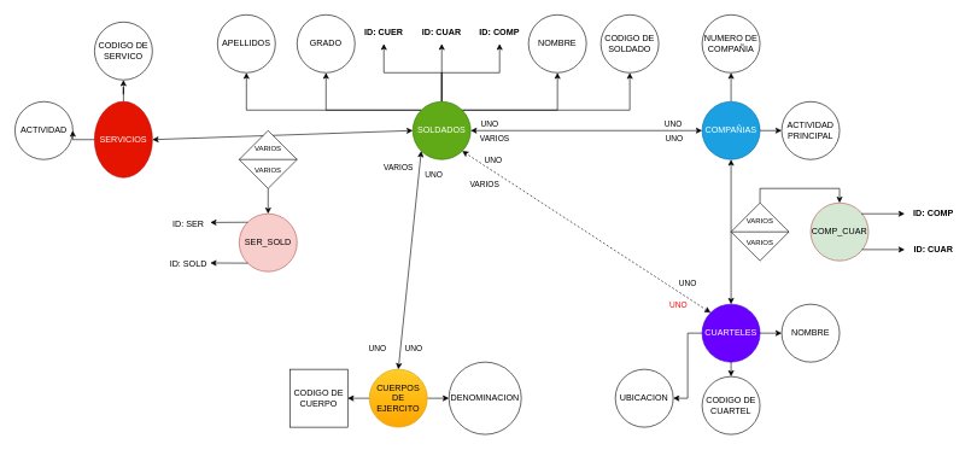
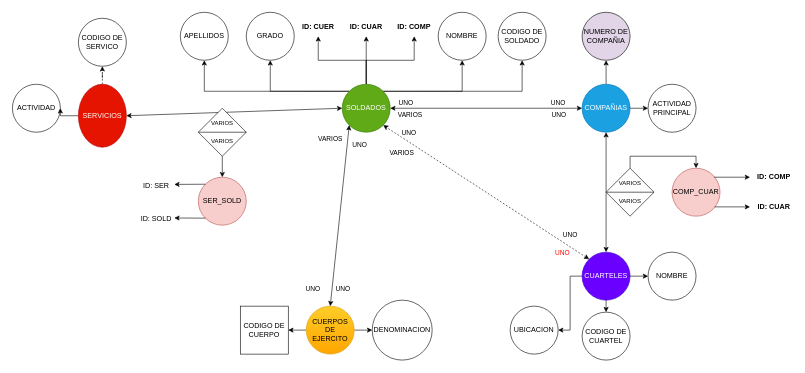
  <mxCell id="0" />
  <mxCell id="1" parent="0" />
  <mxCell id="2" style="edgeStyle=orthogonalEdgeStyle;rounded=0;orthogonalLoop=1;jettySize=auto;html=1;exitX=1;exitY=0;exitDx=0;exitDy=0;entryX=0.5;entryY=1;entryDx=0;entryDy=0;" edge="1" parent="1" source="9" target="10"><mxGeometry relative="1" as="geometry"><mxPoint x="740" y="120" as="targetPoint" /></mxGeometry></mxCell>
  <mxCell id="3" style="edgeStyle=orthogonalEdgeStyle;rounded=0;orthogonalLoop=1;jettySize=auto;html=1;exitX=1;exitY=0;exitDx=0;exitDy=0;entryX=0.5;entryY=1;entryDx=0;entryDy=0;" edge="1" parent="1" source="9" target="11"><mxGeometry relative="1" as="geometry" /></mxCell>
  <mxCell id="4" style="edgeStyle=orthogonalEdgeStyle;rounded=0;orthogonalLoop=1;jettySize=auto;html=1;exitX=0;exitY=0;exitDx=0;exitDy=0;entryX=1;entryY=0.5;entryDx=0;entryDy=0;" edge="1" parent="1" source="9" target="13"><mxGeometry relative="1" as="geometry" /></mxCell>
  <mxCell id="5" value="" style="edgeStyle=orthogonalEdgeStyle;rounded=0;orthogonalLoop=1;jettySize=auto;html=1;" edge="1" parent="1" source="9" target="73"><mxGeometry relative="1" as="geometry" /></mxCell>
  <mxCell id="6" style="edgeStyle=orthogonalEdgeStyle;rounded=0;orthogonalLoop=1;jettySize=auto;html=1;exitX=0;exitY=0;exitDx=0;exitDy=0;entryX=0.5;entryY=1;entryDx=0;entryDy=0;" edge="1" parent="1" source="9" target="12"><mxGeometry relative="1" as="geometry" /></mxCell>
  <mxCell id="7" style="edgeStyle=orthogonalEdgeStyle;rounded=0;orthogonalLoop=1;jettySize=auto;html=1;exitX=0.5;exitY=0;exitDx=0;exitDy=0;entryX=0.5;entryY=1;entryDx=0;entryDy=0;" edge="1" parent="1" source="9" target="74"><mxGeometry relative="1" as="geometry" /></mxCell>
  <mxCell id="8" style="edgeStyle=orthogonalEdgeStyle;rounded=0;orthogonalLoop=1;jettySize=auto;html=1;exitX=0.5;exitY=0;exitDx=0;exitDy=0;entryX=0.5;entryY=1;entryDx=0;entryDy=0;" edge="1" parent="1" source="9" target="75"><mxGeometry relative="1" as="geometry" /></mxCell>
  <mxCell id="9" value="SOLDADOS" style="ellipse;whiteSpace=wrap;html=1;aspect=fixed;fillColor=#60a917;fontColor=#ffffff;strokeColor=#2D7600;" vertex="1" parent="1"><mxGeometry x="570" y="140" width="80" height="80" as="geometry" /></mxCell>
  <mxCell id="10" value="CODIGO DE SOLDADO" style="ellipse;whiteSpace=wrap;html=1;aspect=fixed;" vertex="1" parent="1"><mxGeometry x="830" y="20" width="80" height="80" as="geometry" /></mxCell>
  <mxCell id="11" value="NOMBRE" style="ellipse;whiteSpace=wrap;html=1;aspect=fixed;" vertex="1" parent="1"><mxGeometry x="730" y="20" width="80" height="80" as="geometry" /></mxCell>
  <mxCell id="12" value="GRADO" style="ellipse;whiteSpace=wrap;html=1;aspect=fixed;" vertex="1" parent="1"><mxGeometry x="410" y="20" width="80" height="80" as="geometry" /></mxCell>
  <mxCell id="13" value="APELLIDOS" style="ellipse;whiteSpace=wrap;html=1;aspect=fixed;direction=south;" vertex="1" parent="1"><mxGeometry x="300" y="20" width="80" height="80" as="geometry" /></mxCell>
  <mxCell id="14" style="edgeStyle=orthogonalEdgeStyle;rounded=0;orthogonalLoop=1;jettySize=auto;html=1;exitX=1;exitY=0.5;exitDx=0;exitDy=0;entryX=0;entryY=0.5;entryDx=0;entryDy=0;" edge="1" parent="1" source="17" target="18"><mxGeometry relative="1" as="geometry" /></mxCell>
  <mxCell id="15" style="edgeStyle=orthogonalEdgeStyle;rounded=0;orthogonalLoop=1;jettySize=auto;html=1;exitX=0;exitY=0.5;exitDx=0;exitDy=0;entryX=1;entryY=0.5;entryDx=0;entryDy=0;" edge="1" parent="1" source="17" target="19"><mxGeometry relative="1" as="geometry" /></mxCell>
  <mxCell id="16" style="edgeStyle=orthogonalEdgeStyle;rounded=0;orthogonalLoop=1;jettySize=auto;html=1;exitX=0.5;exitY=1;exitDx=0;exitDy=0;entryX=0.5;entryY=0;entryDx=0;entryDy=0;" edge="1" parent="1" source="17" target="20"><mxGeometry relative="1" as="geometry" /></mxCell>
  <mxCell id="17" value="CUARTELES" style="ellipse;whiteSpace=wrap;html=1;aspect=fixed;fillColor=#6a00ff;fontColor=#ffffff;strokeColor=#3700CC;" vertex="1" parent="1"><mxGeometry x="970" y="420" width="80" height="80" as="geometry" /></mxCell>
  <mxCell id="18" value="NOMBRE" style="ellipse;whiteSpace=wrap;html=1;aspect=fixed;" vertex="1" parent="1"><mxGeometry x="1080" y="420" width="80" height="80" as="geometry" /></mxCell>
  <mxCell id="19" value="UBICACION" style="ellipse;whiteSpace=wrap;html=1;aspect=fixed;" vertex="1" parent="1"><mxGeometry x="850" y="510" width="80" height="80" as="geometry" /></mxCell>
  <mxCell id="20" value="CODIGO DE CUARTEL" style="ellipse;whiteSpace=wrap;html=1;aspect=fixed;" vertex="1" parent="1"><mxGeometry x="970" y="520" width="80" height="80" as="geometry" /></mxCell>
  <mxCell id="21" style="edgeStyle=orthogonalEdgeStyle;rounded=0;orthogonalLoop=1;jettySize=auto;html=1;exitX=0;exitY=0.5;exitDx=0;exitDy=0;entryX=1;entryY=0.5;entryDx=0;entryDy=0;" edge="1" parent="1" source="23" target="25"><mxGeometry relative="1" as="geometry" /></mxCell>
  <mxCell id="22" style="edgeStyle=orthogonalEdgeStyle;rounded=0;orthogonalLoop=1;jettySize=auto;html=1;exitX=1;exitY=0.5;exitDx=0;exitDy=0;entryX=0;entryY=0.5;entryDx=0;entryDy=0;" edge="1" parent="1" source="23" target="24"><mxGeometry relative="1" as="geometry" /></mxCell>
  <mxCell id="23" value="CUERPOS DE EJERCITO" style="ellipse;whiteSpace=wrap;html=1;aspect=fixed;fillColor=#ffcd28;strokeColor=#d79b00;gradientColor=#ffa500;" vertex="1" parent="1"><mxGeometry x="510" y="510" width="80" height="80" as="geometry" /></mxCell>
  <mxCell id="24" value="DENOMINACION" style="ellipse;whiteSpace=wrap;html=1;aspect=fixed;" vertex="1" parent="1"><mxGeometry x="620" y="500" width="100" height="100" as="geometry" /></mxCell>
  <mxCell id="25" value="CODIGO DE CUERPO" style="whiteSpace=wrap;html=1;aspect=fixed;rounded=0;" vertex="1" parent="1"><mxGeometry x="400" y="510" width="80" height="80" as="geometry" /></mxCell>
  <mxCell id="26" style="edgeStyle=orthogonalEdgeStyle;rounded=0;orthogonalLoop=1;jettySize=auto;html=1;exitX=0.5;exitY=0;exitDx=0;exitDy=0;entryX=0.5;entryY=1;entryDx=0;entryDy=0;" edge="1" parent="1" source="28" target="29"><mxGeometry relative="1" as="geometry" /></mxCell>
  <mxCell id="27" style="edgeStyle=orthogonalEdgeStyle;rounded=0;orthogonalLoop=1;jettySize=auto;html=1;exitX=1;exitY=0.5;exitDx=0;exitDy=0;entryX=0;entryY=0.5;entryDx=0;entryDy=0;" edge="1" parent="1" source="28" target="30"><mxGeometry relative="1" as="geometry" /></mxCell>
  <mxCell id="28" value="COMPAÑIAS" style="ellipse;whiteSpace=wrap;html=1;aspect=fixed;fillColor=#1ba1e2;fontColor=#ffffff;strokeColor=#006EAF;" vertex="1" parent="1"><mxGeometry x="970" y="140" width="80" height="80" as="geometry" /></mxCell>
- <mxCell id="29" value="NUMERO DE COMPAÑIA" style="ellipse;whiteSpace=wrap;html=1;aspect=fixed;" vertex="1" parent="1"><mxGeometry x="970" y="20" width="80" height="80" as="geometry" /></mxCell>
+ <mxCell id="29" value="NUMERO DE COMPAÑIA" style="ellipse;whiteSpace=wrap;html=1;aspect=fixed;fillColor=#e1d5e7;" vertex="1" parent="1"><mxGeometry x="970" y="20" width="80" height="80" as="geometry" /></mxCell>
  <mxCell id="30" value="ACTIVIDAD PRINCIPAL" style="ellipse;whiteSpace=wrap;html=1;aspect=fixed;" vertex="1" parent="1"><mxGeometry x="1080" y="140" width="80" height="80" as="geometry" /></mxCell>
  <mxCell id="31" value="CODIGO DE SERVICO" style="ellipse;whiteSpace=wrap;html=1;aspect=fixed;" vertex="1" parent="1"><mxGeometry x="130" width="80" height="80" as="geometry" y="30" /></mxCell>
  <mxCell id="32" value="ACTIVIDAD" style="ellipse;whiteSpace=wrap;html=1;aspect=fixed;" vertex="1" parent="1"><mxGeometry x="20" y="140" width="80" height="80" as="geometry" /></mxCell>
- <mxCell id="33" style="edgeStyle=orthogonalEdgeStyle;rounded=0;orthogonalLoop=1;jettySize=auto;html=1;exitX=0.5;exitY=0;exitDx=0;exitDy=0;" edge="1" parent="1" source="35" target="31"><mxGeometry relative="1" as="geometry" /></mxCell>
+ <mxCell id="33" style="edgeStyle=orthogonalEdgeStyle;rounded=0;orthogonalLoop=1;jettySize=auto;html=1;exitX=0.5;exitY=0;exitDx=0;exitDy=0;dashed=1;" edge="1" parent="1" source="35" target="31"><mxGeometry relative="1" as="geometry" /></mxCell>
  <mxCell id="34" style="edgeStyle=orthogonalEdgeStyle;rounded=0;orthogonalLoop=1;jettySize=auto;html=1;exitX=0;exitY=0.5;exitDx=0;exitDy=0;entryX=1;entryY=0.5;entryDx=0;entryDy=0;" edge="1" parent="1" source="35" target="32"><mxGeometry relative="1" as="geometry" /></mxCell>
  <mxCell id="35" value="SERVICIOS" style="ellipse;whiteSpace=wrap;html=1;aspect=fixed;fillColor=#e51400;fontColor=#ffffff;strokeColor=#B20000;" vertex="1" parent="1"><mxGeometry x="130" y="140" width="80" height="105" as="geometry" /></mxCell>
  <mxCell id="36" value="" style="endArrow=classic;startArrow=classic;html=1;rounded=0;entryX=1;entryY=0.5;entryDx=0;entryDy=0;exitX=0;exitY=0.5;exitDx=0;exitDy=0;" edge="1" parent="1" source="28" target="9"><mxGeometry width="50" height="50" relative="1" as="geometry"><mxPoint x="810" y="340" as="sourcePoint" /><mxPoint x="810" y="140" as="targetPoint" /></mxGeometry></mxCell>
  <mxCell id="37" value="&lt;font style=&quot;color: light-dark(rgb(0, 0, 0), rgb(255, 0, 0));&quot;&gt;UNO&lt;/font&gt;" style="edgeLabel;html=1;align=center;verticalAlign=middle;resizable=0;points=[];" vertex="1" connectable="0" parent="36"><mxGeometry x="0.844" y="-1" relative="1" as="geometry"><mxPoint y="-9" as="offset" /></mxGeometry></mxCell>
  <mxCell id="38" value="&lt;font style=&quot;color: light-dark(rgb(0, 0, 0), rgb(255, 0, 0));&quot;&gt;UNO&lt;/font&gt;" style="edgeLabel;html=1;align=center;verticalAlign=middle;resizable=0;points=[];" vertex="1" connectable="0" parent="36"><mxGeometry x="-0.744" relative="1" as="geometry"><mxPoint y="-10" as="offset" /></mxGeometry></mxCell>
  <mxCell id="39" value="" style="endArrow=classic;startArrow=classic;html=1;rounded=0;entryX=0.5;entryY=0;entryDx=0;entryDy=0;exitX=0.5;exitY=1;exitDx=0;exitDy=0;" edge="1" parent="1" source="28" target="17"><mxGeometry width="50" height="50" relative="1" as="geometry"><mxPoint x="1050" y="280" as="sourcePoint" /><mxPoint x="730" y="280" as="targetPoint" /></mxGeometry></mxCell>
  <mxCell id="40" value="" style="endArrow=classic;startArrow=classic;html=1;rounded=0;entryX=1;entryY=1;entryDx=0;entryDy=0;exitX=0;exitY=0;exitDx=0;exitDy=0;dashed=1;" edge="1" parent="1" source="17" target="9"><mxGeometry width="50" height="50" relative="1" as="geometry"><mxPoint x="960" y="310" as="sourcePoint" /><mxPoint x="640" y="310" as="targetPoint" /></mxGeometry></mxCell>
  <mxCell id="41" value="&lt;font style=&quot;color: light-dark(rgb(0, 0, 0), rgb(255, 0, 0));&quot;&gt;UNO&lt;/font&gt;" style="edgeLabel;html=1;align=center;verticalAlign=middle;resizable=0;points=[];" vertex="1" connectable="0" parent="40"><mxGeometry x="0.823" y="1" relative="1" as="geometry"><mxPoint x="12" y="-9" as="offset" /></mxGeometry></mxCell>
  <mxCell id="42" value="&lt;font style=&quot;color: light-dark(rgb(0, 0, 0), rgb(255, 0, 0));&quot;&gt;&lt;font style=&quot;&quot;&gt;UN&lt;/font&gt;&lt;font&gt;O&lt;/font&gt;&lt;/font&gt;" style="edgeLabel;html=1;align=center;verticalAlign=middle;resizable=0;points=[];" vertex="1" connectable="0" parent="40"><mxGeometry x="-0.82" y="2" relative="1" as="geometry"><mxPoint y="-23" as="offset" /></mxGeometry></mxCell>
  <mxCell id="43" value="" style="endArrow=classic;startArrow=classic;html=1;rounded=0;entryX=1;entryY=0.5;entryDx=0;entryDy=0;exitX=0;exitY=0.5;exitDx=0;exitDy=0;" edge="1" parent="1" source="9" target="35"><mxGeometry width="50" height="50" relative="1" as="geometry"><mxPoint x="500" y="219" as="sourcePoint" /><mxPoint x="180" y="219" as="targetPoint" /></mxGeometry></mxCell>
  <mxCell id="44" value="" style="endArrow=classic;startArrow=classic;html=1;rounded=0;entryX=0;entryY=1;entryDx=0;entryDy=0;exitX=0.5;exitY=0;exitDx=0;exitDy=0;" edge="1" parent="1" source="23" target="9"><mxGeometry width="50" height="50" relative="1" as="geometry"><mxPoint x="580" y="370" as="sourcePoint" /><mxPoint x="630" y="320" as="targetPoint" /></mxGeometry></mxCell>
  <mxCell id="45" value="&lt;font style=&quot;color: light-dark(rgb(0, 0, 0), rgb(255, 0, 0));&quot;&gt;UNO&lt;/font&gt;" style="edgeLabel;html=1;align=center;verticalAlign=middle;resizable=0;points=[];" vertex="1" connectable="0" parent="44"><mxGeometry x="0.82" y="1" relative="1" as="geometry"><mxPoint x="21" y="5" as="offset" /></mxGeometry></mxCell>
  <mxCell id="46" value="&lt;font style=&quot;color: light-dark(rgb(0, 0, 0), rgb(255, 0, 0));&quot;&gt;VARIOS&lt;/font&gt;" style="edgeLabel;html=1;align=center;verticalAlign=middle;resizable=0;points=[];" vertex="1" connectable="0" parent="44"><mxGeometry x="-0.82" relative="1" as="geometry"><mxPoint x="-3" y="-253" as="offset" /></mxGeometry></mxCell>
  <mxCell id="47" style="edgeStyle=orthogonalEdgeStyle;rounded=0;orthogonalLoop=1;jettySize=auto;html=1;exitX=0.5;exitY=0;exitDx=0;exitDy=0;entryX=0.5;entryY=0;entryDx=0;entryDy=0;" edge="1" parent="1" source="48" target="58"><mxGeometry relative="1" as="geometry" /></mxCell>
  <mxCell id="48" value="" style="rhombus;whiteSpace=wrap;html=1;" vertex="1" parent="1"><mxGeometry x="1010" y="280" width="80" height="80" as="geometry" /></mxCell>
  <mxCell id="49" value="" style="endArrow=none;html=1;rounded=0;entryX=1;entryY=0.5;entryDx=0;entryDy=0;exitX=0;exitY=0.5;exitDx=0;exitDy=0;entryPerimeter=0;" edge="1" parent="1" source="48" target="48"><mxGeometry width="50" height="50" relative="1" as="geometry"><mxPoint x="1089" y="470" as="sourcePoint" /><mxPoint x="1089" y="390" as="targetPoint" /></mxGeometry></mxCell>
  <mxCell id="50" value="&lt;font style=&quot;color: light-dark(rgb(0, 0, 0), rgb(255, 0, 0)); font-size: 10px;&quot;&gt;VARIOS&lt;/font&gt;" style="text;html=1;align=center;verticalAlign=middle;whiteSpace=wrap;rounded=0;" vertex="1" parent="1"><mxGeometry x="1020" y="290" width="60" height="30" as="geometry" /></mxCell>
  <mxCell id="51" value="&lt;font style=&quot;color: light-dark(rgb(0, 0, 0), rgb(255, 0, 0)); font-size: 10px;&quot;&gt;VARIOS&lt;/font&gt;" style="text;html=1;align=center;verticalAlign=middle;whiteSpace=wrap;rounded=0;" vertex="1" parent="1"><mxGeometry x="1020" y="320" width="60" height="30" as="geometry" /></mxCell>
  <mxCell id="52" style="edgeStyle=orthogonalEdgeStyle;rounded=0;orthogonalLoop=1;jettySize=auto;html=1;exitX=0.5;exitY=1;exitDx=0;exitDy=0;entryX=0.5;entryY=0;entryDx=0;entryDy=0;" edge="1" parent="1" source="53" target="57"><mxGeometry relative="1" as="geometry" /></mxCell>
  <mxCell id="53" value="" style="rhombus;whiteSpace=wrap;html=1;" vertex="1" parent="1"><mxGeometry x="330" y="180" width="80" height="80" as="geometry" /></mxCell>
  <mxCell id="54" value="" style="endArrow=none;html=1;rounded=0;entryX=1;entryY=0.5;entryDx=0;entryDy=0;exitX=0;exitY=0.5;exitDx=0;exitDy=0;entryPerimeter=0;" edge="1" parent="1" source="53" target="53"><mxGeometry width="50" height="50" relative="1" as="geometry"><mxPoint x="409" y="370" as="sourcePoint" /><mxPoint x="409" y="290" as="targetPoint" /></mxGeometry></mxCell>
  <mxCell id="55" value="&lt;font style=&quot;color: light-dark(rgb(0, 0, 0), rgb(255, 0, 0)); font-size: 10px;&quot;&gt;VARIOS&lt;/font&gt;" style="text;html=1;align=center;verticalAlign=middle;whiteSpace=wrap;rounded=0;" vertex="1" parent="1"><mxGeometry x="340" y="190" width="60" height="30" as="geometry" /></mxCell>
  <mxCell id="56" value="&lt;font style=&quot;color: light-dark(rgb(0, 0, 0), rgb(255, 0, 0)); font-size: 10px;&quot;&gt;VARIOS&lt;/font&gt;" style="text;html=1;align=center;verticalAlign=middle;whiteSpace=wrap;rounded=0;" vertex="1" parent="1"><mxGeometry x="340" y="220" width="60" height="30" as="geometry" /></mxCell>
  <mxCell id="57" value="SER_SOLD" style="ellipse;whiteSpace=wrap;html=1;aspect=fixed;fillColor=#f8cecc;strokeColor=#b85450;" vertex="1" parent="1"><mxGeometry x="330" y="295" width="80" height="80" as="geometry" /></mxCell>
- <mxCell id="58" value="COMP_CUAR" style="ellipse;whiteSpace=wrap;html=1;aspect=fixed;fillColor=#d5e8d4;strokeColor=#b85450;" vertex="1" parent="1"><mxGeometry x="1120" y="280" width="80" height="80" as="geometry" /></mxCell>
+ <mxCell id="58" value="COMP_CUAR" style="ellipse;whiteSpace=wrap;html=1;aspect=fixed;fillColor=#f8cecc;strokeColor=#b85450;" vertex="1" parent="1"><mxGeometry x="1120" y="280" width="80" height="80" as="geometry" /></mxCell>
  <mxCell id="59" value="" style="endArrow=classic;html=1;rounded=0;exitX=0;exitY=0;exitDx=0;exitDy=0;" edge="1" parent="1" source="57"><mxGeometry width="50" height="50" relative="1" as="geometry"><mxPoint x="250" y="340" as="sourcePoint" /><mxPoint x="290" y="307" as="targetPoint" /></mxGeometry></mxCell>
  <mxCell id="60" value="ID: SER" style="text;html=1;align=center;verticalAlign=middle;whiteSpace=wrap;rounded=0;" vertex="1" parent="1"><mxGeometry x="230" y="295" width="60" height="30" as="geometry" /></mxCell>
  <mxCell id="61" value="" style="endArrow=classic;html=1;rounded=0;exitX=0;exitY=1;exitDx=0;exitDy=0;" edge="1" parent="1" source="57"><mxGeometry width="50" height="50" relative="1" as="geometry"><mxPoint x="250" y="410" as="sourcePoint" /><mxPoint x="290" y="363" as="targetPoint" /></mxGeometry></mxCell>
  <mxCell id="62" value="ID: SOLD" style="text;html=1;align=center;verticalAlign=middle;whiteSpace=wrap;rounded=0;" vertex="1" parent="1"><mxGeometry x="230" y="350" width="60" height="30" as="geometry" /></mxCell>
  <mxCell id="63" value="" style="endArrow=classic;html=1;rounded=0;" edge="1" parent="1"><mxGeometry width="50" height="50" relative="1" as="geometry"><mxPoint x="1190" y="295" as="sourcePoint" /><mxPoint x="1250" y="295" as="targetPoint" /></mxGeometry></mxCell>
  <mxCell id="64" value="" style="endArrow=classic;html=1;rounded=0;exitX=0.888;exitY=0.775;exitDx=0;exitDy=0;exitPerimeter=0;" edge="1" parent="1"><mxGeometry width="50" height="50" relative="1" as="geometry"><mxPoint x="1191.04" y="344.5" as="sourcePoint" /><mxPoint x="1250" y="344.5" as="targetPoint" /></mxGeometry></mxCell>
  <mxCell id="65" value="ID: COMP" style="text;html=1;align=center;verticalAlign=middle;whiteSpace=wrap;rounded=0;fontStyle=1" vertex="1" parent="1"><mxGeometry x="1260" y="280" width="60" height="30" as="geometry" /></mxCell>
  <mxCell id="66" value="ID: CUAR" style="text;html=1;align=center;verticalAlign=middle;whiteSpace=wrap;rounded=0;fontStyle=1" vertex="1" parent="1"><mxGeometry x="1260" y="330" width="60" height="30" as="geometry" /></mxCell>
  <mxCell id="67" value="&lt;font style=&quot;color: light-dark(rgb(0, 0, 0), rgb(255, 0, 0));&quot;&gt;UNO&lt;/font&gt;" style="edgeLabel;html=1;align=center;verticalAlign=middle;resizable=0;points=[];" vertex="1" connectable="0" parent="1"><mxGeometry x="930" y="190" as="geometry" /></mxCell>
  <mxCell id="68" value="&lt;font style=&quot;color: light-dark(rgb(0, 0, 0), rgb(255, 0, 0));&quot;&gt;VARIOS&lt;/font&gt;" style="edgeLabel;html=1;align=center;verticalAlign=middle;resizable=0;points=[];" vertex="1" connectable="0" parent="1"><mxGeometry x="690" y="190" as="geometry"><mxPoint x="-8" as="offset" /></mxGeometry></mxCell>
  <mxCell id="69" value="&lt;font style=&quot;color: light-dark(rgb(0, 0, 0), rgb(255, 0, 0));&quot;&gt;VARIOS&lt;/font&gt;" style="edgeLabel;html=1;align=center;verticalAlign=middle;resizable=0;points=[];" vertex="1" connectable="0" parent="1"><mxGeometry x="679.996" y="249.999" as="geometry"><mxPoint x="-11" y="4" as="offset" /></mxGeometry></mxCell>
  <mxCell id="70" value="&lt;font style=&quot;color: light-dark(rgb(255, 0, 0), rgb(255, 0, 0));&quot;&gt;UNO&lt;/font&gt;" style="edgeLabel;html=1;align=center;verticalAlign=middle;resizable=0;points=[];" vertex="1" connectable="0" parent="1"><mxGeometry x="960.001" y="420.005" as="geometry"><mxPoint x="-24" as="offset" /></mxGeometry></mxCell>
  <mxCell id="71" value="&lt;font style=&quot;color: light-dark(rgb(0, 0, 0), rgb(255, 0, 0));&quot;&gt;UNO&lt;/font&gt;" style="edgeLabel;html=1;align=center;verticalAlign=middle;resizable=0;points=[];" vertex="1" connectable="0" parent="1"><mxGeometry x="570" y="480" as="geometry" /></mxCell>
  <mxCell id="72" value="&lt;font style=&quot;color: light-dark(rgb(0, 0, 0), rgb(255, 0, 0));&quot;&gt;UNO&lt;/font&gt;" style="edgeLabel;html=1;align=center;verticalAlign=middle;resizable=0;points=[];" vertex="1" connectable="0" parent="1"><mxGeometry x="520" y="480" as="geometry" /></mxCell>
  <mxCell id="73" value="ID: CUAR" style="text;html=1;align=center;verticalAlign=middle;whiteSpace=wrap;rounded=0;fontStyle=1" vertex="1" parent="1"><mxGeometry x="580" width="60" height="30" as="geometry" y="30" /></mxCell>
  <mxCell id="74" value="ID: CUER" style="text;html=1;align=center;verticalAlign=middle;whiteSpace=wrap;rounded=0;fontStyle=1" vertex="1" parent="1"><mxGeometry x="500" width="60" height="30" as="geometry" y="30" /></mxCell>
  <mxCell id="75" value="ID: COMP" style="text;html=1;align=center;verticalAlign=middle;whiteSpace=wrap;rounded=0;fontStyle=1" vertex="1" parent="1"><mxGeometry x="660" width="60" height="30" as="geometry" y="30" /></mxCell>
